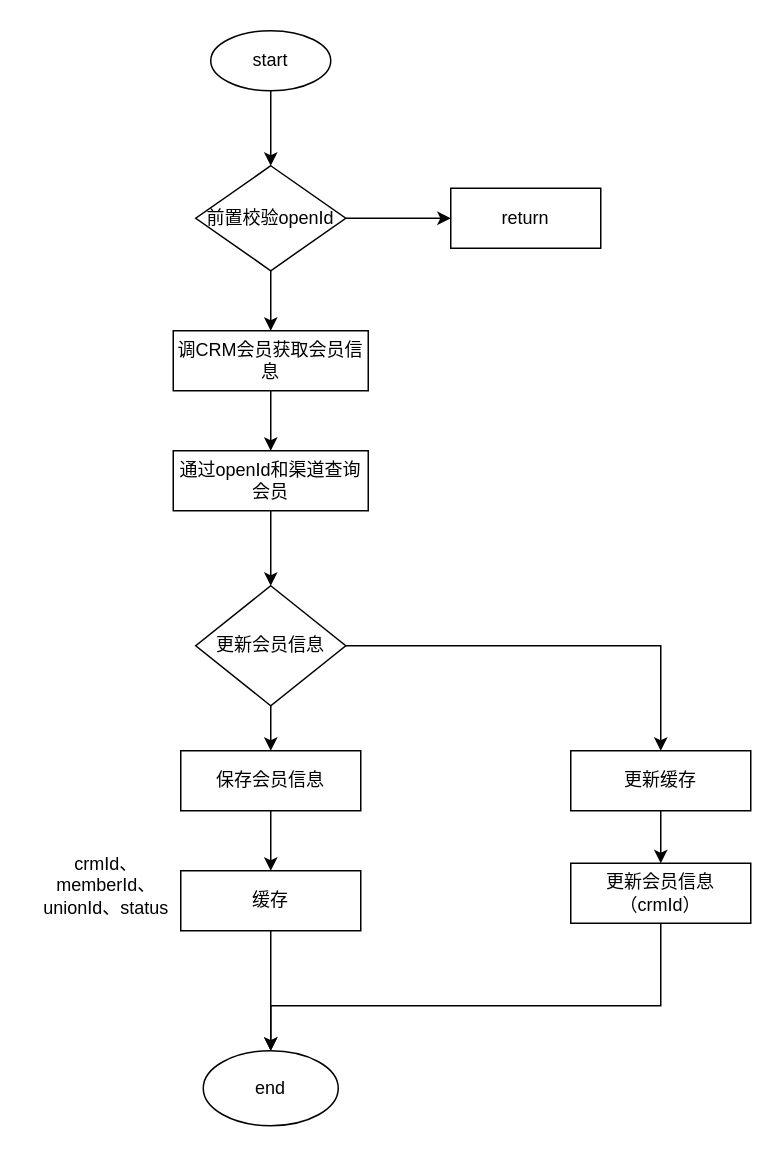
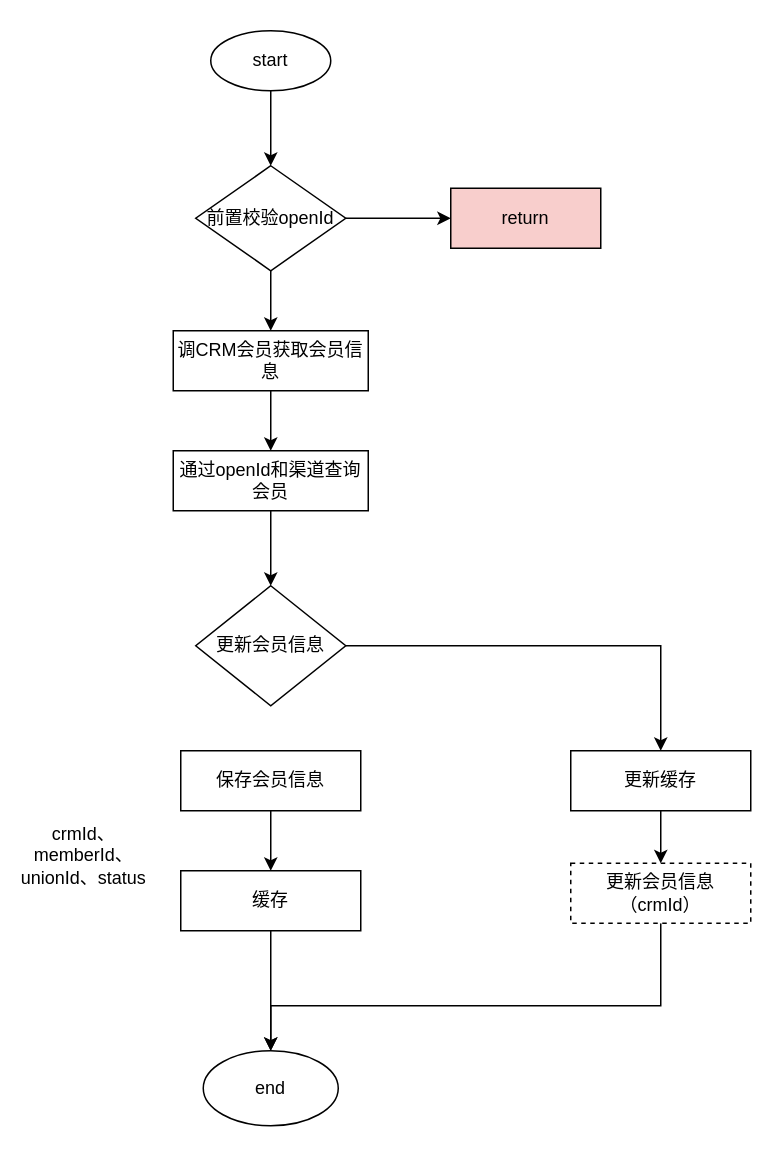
  <mxCell id="0" />
  <mxCell id="1" parent="0" />
  <mxCell id="2" style="edgeStyle=orthogonalEdgeStyle;rounded=0;orthogonalLoop=1;jettySize=auto;html=1;entryX=0.5;entryY=0;entryDx=0;entryDy=0;" edge="1" parent="1" source="3" target="6"><mxGeometry relative="1" as="geometry" /></mxCell>
  <mxCell id="3" value="start" style="ellipse;whiteSpace=wrap;html=1;" vertex="1" parent="1"><mxGeometry x="140" y="20" width="80" height="40" as="geometry" /></mxCell>
  <mxCell id="4" style="edgeStyle=orthogonalEdgeStyle;rounded=0;orthogonalLoop=1;jettySize=auto;html=1;entryX=0;entryY=0.5;entryDx=0;entryDy=0;" edge="1" parent="1" source="6" target="7"><mxGeometry relative="1" as="geometry" /></mxCell>
  <mxCell id="5" value="" style="edgeStyle=orthogonalEdgeStyle;rounded=0;orthogonalLoop=1;jettySize=auto;html=1;" edge="1" parent="1" source="6" target="9"><mxGeometry relative="1" as="geometry" /></mxCell>
  <mxCell id="6" value="前置校验openId" style="rhombus;whiteSpace=wrap;html=1;" vertex="1" parent="1"><mxGeometry x="130" y="110" width="100" height="70" as="geometry" /></mxCell>
- <mxCell id="7" value="return" style="rounded=0;whiteSpace=wrap;html=1;" vertex="1" parent="1"><mxGeometry x="300" y="125" width="100" height="40" as="geometry" /></mxCell>
+ <mxCell id="7" value="return" style="rounded=0;whiteSpace=wrap;html=1;fillColor=#f8cecc;" vertex="1" parent="1"><mxGeometry x="300" y="125" width="100" height="40" as="geometry" /></mxCell>
  <mxCell id="8" value="" style="edgeStyle=orthogonalEdgeStyle;rounded=0;orthogonalLoop=1;jettySize=auto;html=1;" edge="1" parent="1" source="9" target="11"><mxGeometry relative="1" as="geometry" /></mxCell>
  <mxCell id="9" value="调CRM会员获取会员信息" style="rounded=0;whiteSpace=wrap;html=1;" vertex="1" parent="1"><mxGeometry x="115" y="220" width="130" height="40" as="geometry" /></mxCell>
  <mxCell id="10" value="" style="edgeStyle=orthogonalEdgeStyle;rounded=0;orthogonalLoop=1;jettySize=auto;html=1;" edge="1" parent="1" source="11" target="14"><mxGeometry relative="1" as="geometry" /></mxCell>
  <mxCell id="11" value="通过openId和渠道查询会员" style="rounded=0;whiteSpace=wrap;html=1;" vertex="1" parent="1"><mxGeometry x="115" y="300" width="130" height="40" as="geometry" /></mxCell>
- <mxCell id="12" value="" style="edgeStyle=orthogonalEdgeStyle;rounded=0;orthogonalLoop=1;jettySize=auto;html=1;" edge="1" parent="1" source="14" target="16"><mxGeometry relative="1" as="geometry" /></mxCell>
  <mxCell id="13" style="edgeStyle=orthogonalEdgeStyle;rounded=0;orthogonalLoop=1;jettySize=auto;html=1;entryX=0.5;entryY=0;entryDx=0;entryDy=0;" edge="1" parent="1" source="14" target="23"><mxGeometry relative="1" as="geometry" /></mxCell>
  <mxCell id="14" value="更新会员信息" style="rhombus;whiteSpace=wrap;html=1;" vertex="1" parent="1"><mxGeometry x="130" y="390" width="100" height="80" as="geometry" /></mxCell>
  <mxCell id="15" value="" style="edgeStyle=orthogonalEdgeStyle;rounded=0;orthogonalLoop=1;jettySize=auto;html=1;" edge="1" parent="1" source="16" target="18"><mxGeometry relative="1" as="geometry" /></mxCell>
  <mxCell id="16" value="保存会员信息" style="rounded=0;whiteSpace=wrap;html=1;" vertex="1" parent="1"><mxGeometry x="120" y="500" width="120" height="40" as="geometry" /></mxCell>
  <mxCell id="17" value="" style="edgeStyle=orthogonalEdgeStyle;rounded=0;orthogonalLoop=1;jettySize=auto;html=1;" edge="1" parent="1" source="18" target="24"><mxGeometry relative="1" as="geometry" /></mxCell>
  <mxCell id="18" value="缓存" style="rounded=0;whiteSpace=wrap;html=1;" vertex="1" parent="1"><mxGeometry x="120" y="580" width="120" height="40" as="geometry" /></mxCell>
- <mxCell id="19" value="crmId、&lt;br&gt;memberId、&lt;br&gt;unionId、status" style="text;html=1;align=center;verticalAlign=middle;resizable=0;points=[];autosize=1;strokeColor=none;" vertex="1" parent="1"><mxGeometry x="20" y="565" width="100" height="50" as="geometry" /></mxCell>
+ <mxCell id="19" value="crmId、&lt;br&gt;memberId、&lt;br&gt;unionId、status" style="text;html=1;align=center;verticalAlign=middle;resizable=0;points=[];autosize=1;strokeColor=none;" vertex="1" parent="1"><mxGeometry x="5" y="545" width="100" height="50" as="geometry" /></mxCell>
  <mxCell id="20" style="edgeStyle=orthogonalEdgeStyle;rounded=0;orthogonalLoop=1;jettySize=auto;html=1;entryX=0.5;entryY=0;entryDx=0;entryDy=0;" edge="1" parent="1" source="21" target="24"><mxGeometry relative="1" as="geometry"><Array as="points"><mxPoint x="440" y="670" /><mxPoint x="180" y="670" /></Array></mxGeometry></mxCell>
- <mxCell id="21" value="更新会员信息（crmId）" style="rounded=0;whiteSpace=wrap;html=1;" vertex="1" parent="1"><mxGeometry x="380" y="575" width="120" height="40" as="geometry" /></mxCell>
+ <mxCell id="21" value="更新会员信息（crmId）" style="rounded=0;whiteSpace=wrap;html=1;dashed=1;" vertex="1" parent="1"><mxGeometry x="380" y="575" width="120" height="40" as="geometry" /></mxCell>
  <mxCell id="22" value="" style="edgeStyle=orthogonalEdgeStyle;rounded=0;orthogonalLoop=1;jettySize=auto;html=1;" edge="1" parent="1" source="23" target="21"><mxGeometry relative="1" as="geometry" /></mxCell>
  <mxCell id="23" value="更新缓存" style="rounded=0;whiteSpace=wrap;html=1;" vertex="1" parent="1"><mxGeometry x="380" y="500" width="120" height="40" as="geometry" /></mxCell>
  <mxCell id="24" value="end" style="ellipse;whiteSpace=wrap;html=1;" vertex="1" parent="1"><mxGeometry x="135" y="700" width="90" height="50" as="geometry" /></mxCell>
